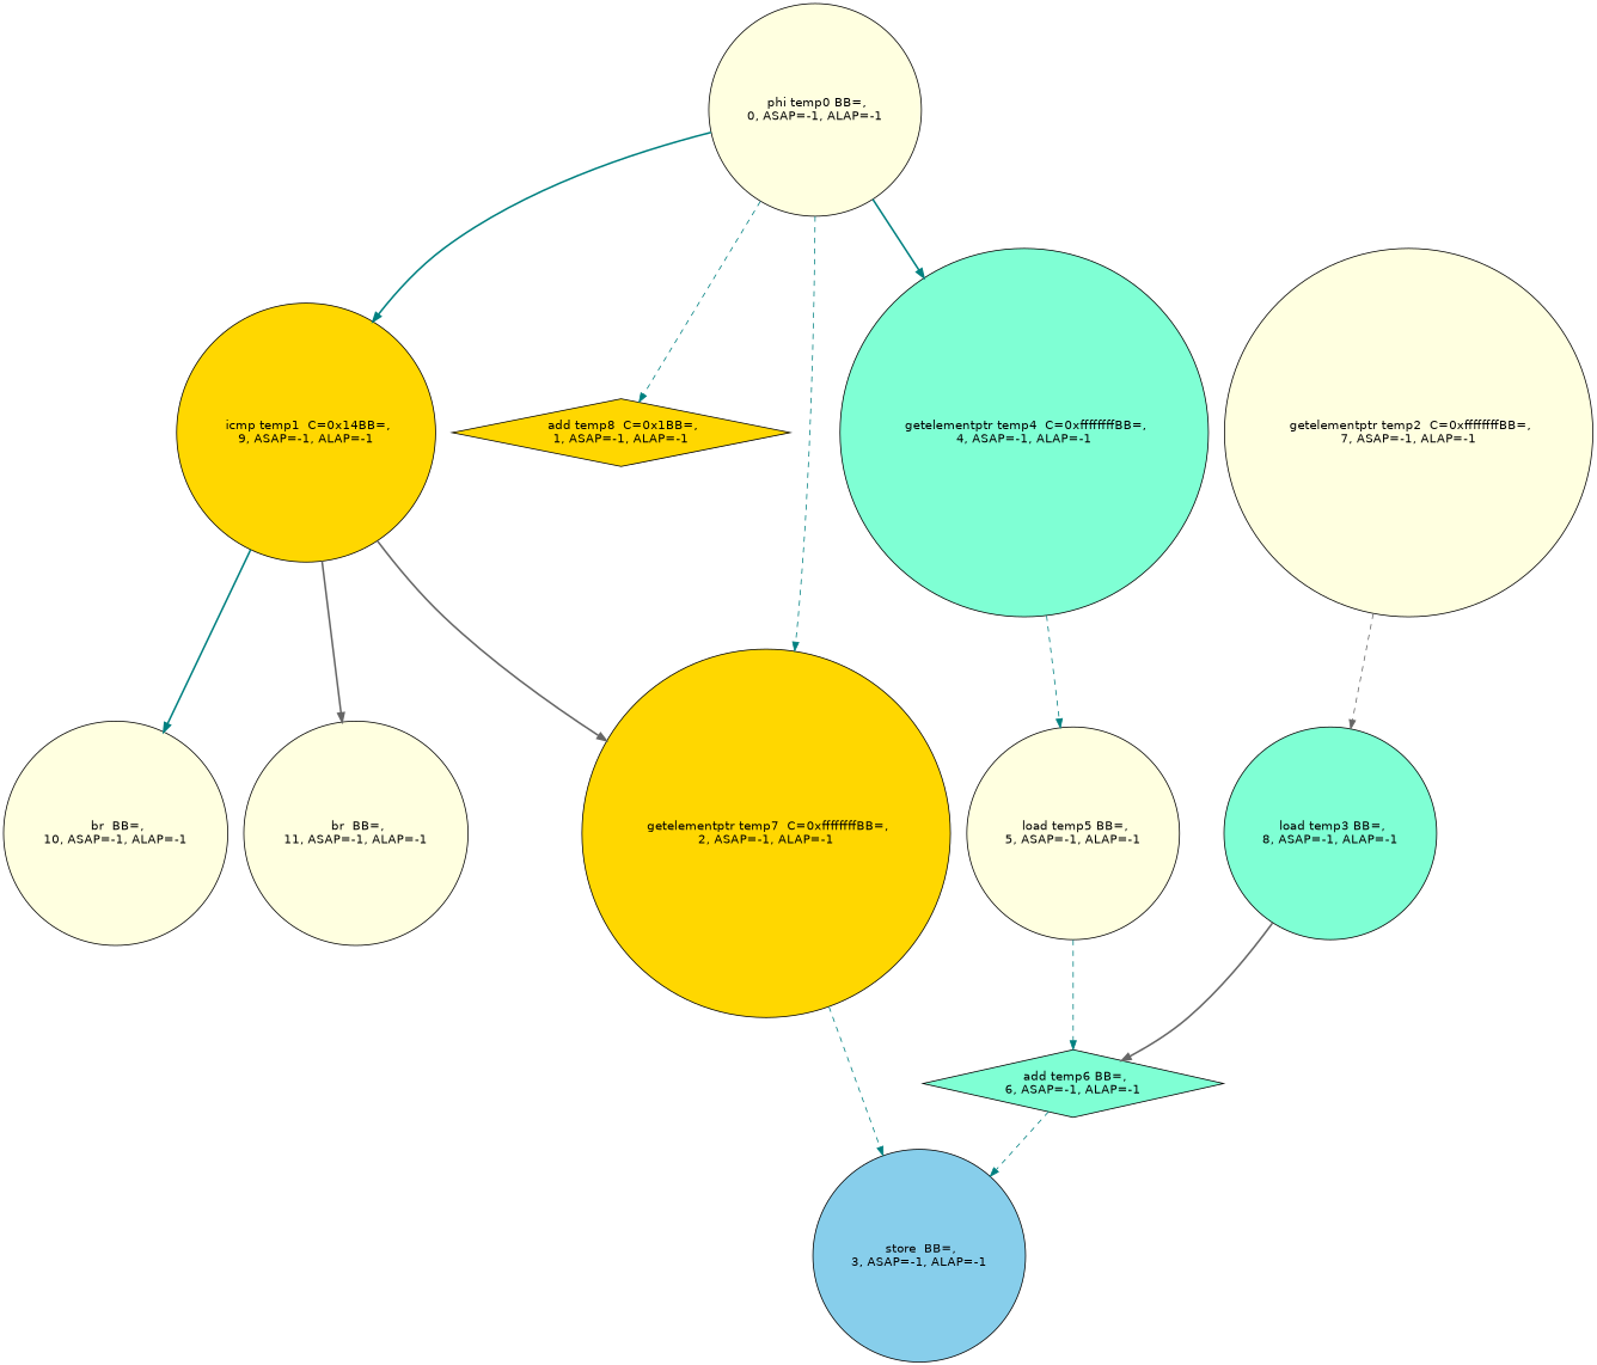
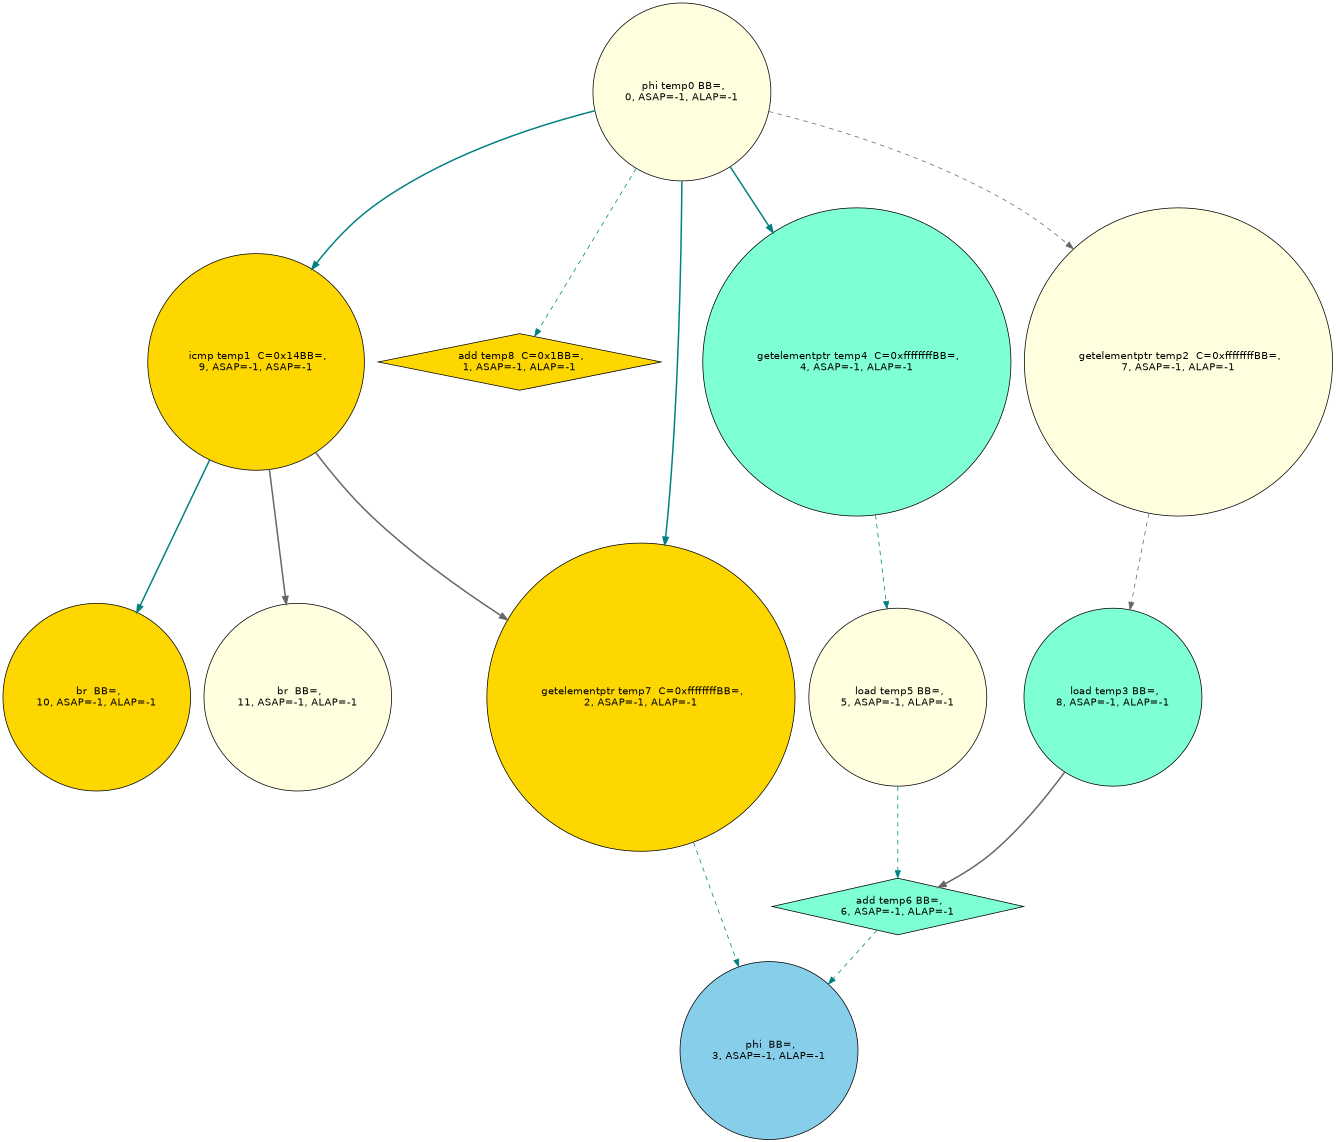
  digraph {
    compound=true
    nslimit=1000.0
    node [fillcolor=lightyellow fontname=Helvetica shape=circle style=filled]
    edge [color=teal style=bold]
    n1 [label=" phi temp0 BB=,\n0, ASAP=-1, ALAP=-1"]
-   n2 [fillcolor=gold label=" icmp temp1  C=0x14BB=,\n9, ASAP=-1, ALAP=-1"]
+   n2 [fillcolor=gold label=" icmp temp1  C=0x14BB=,\n9, ASAP=-1, ASAP=-1"]
    n3 [fillcolor=gold label=" add temp8  C=0x1BB=,\n1, ASAP=-1, ALAP=-1" shape=diamond]
    n4 [fillcolor=gold label=" getelementptr temp7  C=0xffffffffBB=,\n2, ASAP=-1, ALAP=-1"]
    n5 [fillcolor=aquamarine label=" getelementptr temp4  C=0xffffffffBB=,\n4, ASAP=-1, ALAP=-1"]
    n6 [label=" getelementptr temp2  C=0xffffffffBB=,\n7, ASAP=-1, ALAP=-1"]
-   n7 [label=" br  BB=,\n10, ASAP=-1, ALAP=-1"]
+   n7 [fillcolor=gold label=" br  BB=,\n10, ASAP=-1, ALAP=-1"]
    n8 [label=" br  BB=,\n11, ASAP=-1, ALAP=-1"]
-   n9 [fillcolor=skyblue label=" store  BB=,\n3, ASAP=-1, ALAP=-1"]
+   n9 [fillcolor=skyblue label=" phi  BB=,\n3, ASAP=-1, ALAP=-1"]
    n10 [label=" load temp5 BB=,\n5, ASAP=-1, ALAP=-1"]
    n11 [fillcolor=aquamarine label=" load temp3 BB=,\n8, ASAP=-1, ALAP=-1"]
    n12 [fillcolor=aquamarine label=" add temp6 BB=,\n6, ASAP=-1, ALAP=-1" shape=diamond]
    n1 -> n2
    n1 -> n3 [style=dashed]
-   n1 -> n4 [style=dashed]
+   n1 -> n4
    n1 -> n5
+   n1 -> n6 [color=gray40 style=dashed]
    n2 -> n4 [color=gray40]
    n2 -> n7
    n2 -> n8 [color=gray40]
    n4 -> n9 [style=dashed]
    n5 -> n10 [style=dashed]
    n6 -> n11 [color=gray40 style=dashed]
    n10 -> n12 [style=dashed]
    n11 -> n12 [color=gray40]
    n12 -> n9 [style=dashed]
  }
